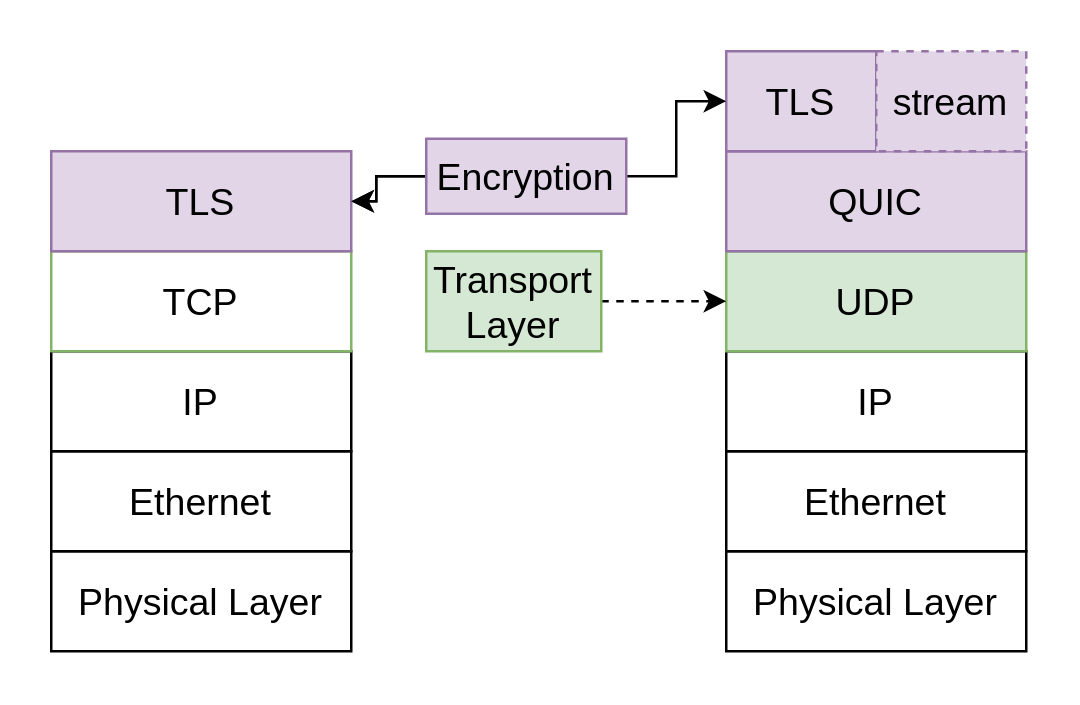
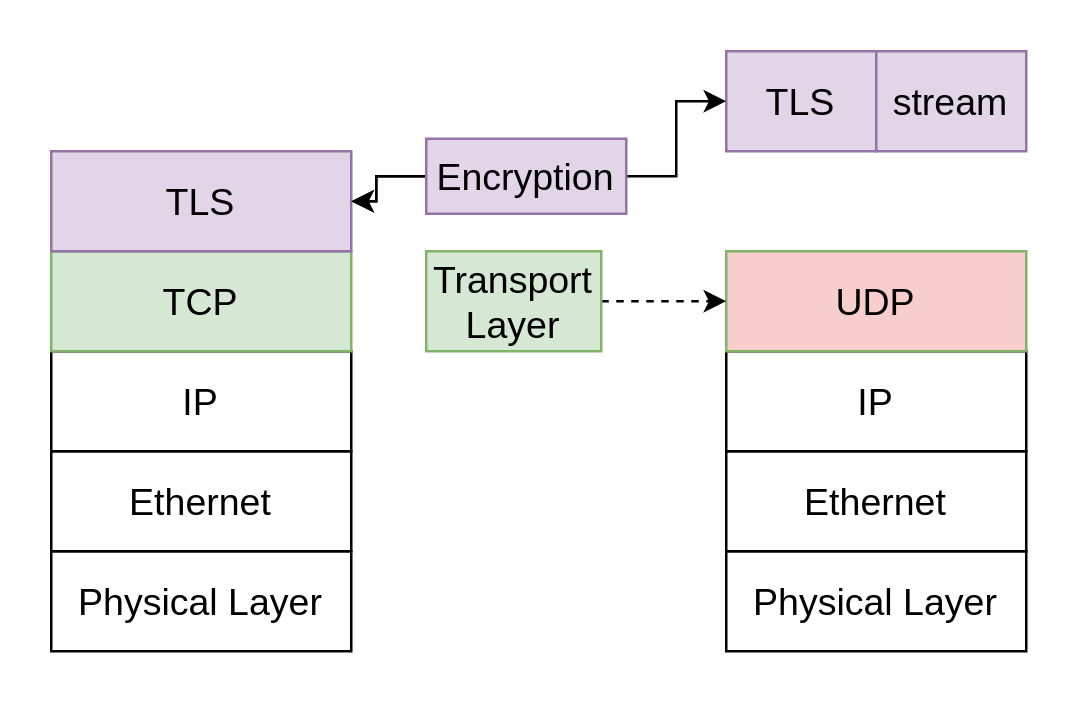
  <mxCell id="0" />
  <mxCell id="1" parent="0" />
  <mxCell id="2" value="Physical Layer" style="rounded=0;whiteSpace=wrap;html=1;fontSize=15;" parent="1" vertex="1"><mxGeometry x="20" y="220" width="120" height="40" as="geometry" /></mxCell>
  <mxCell id="3" value="Ethernet" style="rounded=0;whiteSpace=wrap;html=1;fontSize=15;" parent="1" vertex="1"><mxGeometry x="20" y="180" width="120" height="40" as="geometry" /></mxCell>
  <mxCell id="4" value="IP" style="rounded=0;whiteSpace=wrap;html=1;fontSize=15;" parent="1" vertex="1"><mxGeometry x="20" y="140" width="120" height="40" as="geometry" /></mxCell>
- <mxCell id="5" value="TCP" style="rounded=0;whiteSpace=wrap;html=1;fontSize=15;fillColor=#ffffff;strokeColor=#82b366;" parent="1" vertex="1"><mxGeometry x="20" y="100" width="120" height="40" as="geometry" /></mxCell>
+ <mxCell id="5" value="TCP" style="rounded=0;whiteSpace=wrap;html=1;fontSize=15;fillColor=#d5e8d4;strokeColor=#82b366;" parent="1" vertex="1"><mxGeometry x="20" y="100" width="120" height="40" as="geometry" /></mxCell>
  <mxCell id="6" value="TLS" style="rounded=0;whiteSpace=wrap;html=1;fontSize=15;fillColor=#e1d5e7;strokeColor=#9673a6;" parent="1" vertex="1"><mxGeometry x="20" y="60" width="120" height="40" as="geometry" /></mxCell>
  <mxCell id="7" value="Physical Layer" style="rounded=0;whiteSpace=wrap;html=1;fontSize=15;" parent="1" vertex="1"><mxGeometry x="290" y="220" width="120" height="40" as="geometry" /></mxCell>
  <mxCell id="8" value="Ethernet" style="rounded=0;whiteSpace=wrap;html=1;fontSize=15;" parent="1" vertex="1"><mxGeometry x="290" y="180" width="120" height="40" as="geometry" /></mxCell>
  <mxCell id="9" value="IP" style="rounded=0;whiteSpace=wrap;html=1;fontSize=15;" parent="1" vertex="1"><mxGeometry x="290" y="140" width="120" height="40" as="geometry" /></mxCell>
- <mxCell id="10" value="UDP" style="rounded=0;whiteSpace=wrap;html=1;fontSize=15;fillColor=#d5e8d4;strokeColor=#82b366;" parent="1" vertex="1"><mxGeometry x="290" y="100" width="120" height="40" as="geometry" /></mxCell>
- <mxCell id="11" value="QUIC" style="rounded=0;whiteSpace=wrap;html=1;fontSize=15;fillColor=#e1d5e7;strokeColor=#9673a6;" parent="1" vertex="1"><mxGeometry x="290" y="60" width="120" height="40" as="geometry" /></mxCell>
+ <mxCell id="10" value="UDP" style="rounded=0;whiteSpace=wrap;html=1;fontSize=15;fillColor=#f8cecc;strokeColor=#82b366;" parent="1" vertex="1"><mxGeometry x="290" y="100" width="120" height="40" as="geometry" /></mxCell>
  <mxCell id="12" value="TLS" style="rounded=0;whiteSpace=wrap;html=1;fontSize=15;fillColor=#e1d5e7;strokeColor=#9673a6;" parent="1" vertex="1"><mxGeometry x="290" y="20" width="60" height="40" as="geometry" /></mxCell>
- <mxCell id="13" value="stream" style="rounded=0;whiteSpace=wrap;html=1;fontSize=15;fillColor=#e1d5e7;strokeColor=#9673a6;dashed=1;" parent="1" vertex="1"><mxGeometry x="350" y="20" width="60" height="40" as="geometry" /></mxCell>
+ <mxCell id="13" value="stream" style="rounded=0;whiteSpace=wrap;html=1;fontSize=15;fillColor=#e1d5e7;strokeColor=#9673a6;" parent="1" vertex="1"><mxGeometry x="350" y="20" width="60" height="40" as="geometry" /></mxCell>
  <mxCell id="14" value="" style="edgeStyle=orthogonalEdgeStyle;rounded=0;orthogonalLoop=1;jettySize=auto;html=1;fontSize=15;entryX=0;entryY=0.5;entryDx=0;entryDy=0;dashed=1;" parent="1" source="15" target="10" edge="1"><mxGeometry relative="1" as="geometry" /></mxCell>
  <mxCell id="15" value="Transport Layer" style="text;html=1;strokeColor=#82b366;fillColor=#d5e8d4;align=center;verticalAlign=middle;whiteSpace=wrap;rounded=0;fontSize=15;" parent="1" vertex="1"><mxGeometry x="170" y="100" width="70" height="40" as="geometry" /></mxCell>
  <mxCell id="16" value="" style="edgeStyle=orthogonalEdgeStyle;rounded=0;orthogonalLoop=1;jettySize=auto;html=1;fontSize=15;" parent="1" source="19" target="6" edge="1"><mxGeometry relative="1" as="geometry" /></mxCell>
  <mxCell id="17" value="" style="edgeStyle=orthogonalEdgeStyle;rounded=0;orthogonalLoop=1;jettySize=auto;html=1;fontSize=15;entryX=0;entryY=0.5;entryDx=0;entryDy=0;" parent="1" source="19" target="12" edge="1"><mxGeometry relative="1" as="geometry" /></mxCell>
  <mxCell id="18" value="" style="edgeStyle=orthogonalEdgeStyle;rounded=0;orthogonalLoop=1;jettySize=auto;html=1;" parent="1" source="19" target="6" edge="1"><mxGeometry relative="1" as="geometry" /></mxCell>
  <mxCell id="19" value="Encryption " style="text;html=1;strokeColor=#9673a6;fillColor=#e1d5e7;align=center;verticalAlign=middle;whiteSpace=wrap;rounded=0;fontSize=15;" parent="1" vertex="1"><mxGeometry x="170" y="55" width="80" height="30" as="geometry" /></mxCell>
